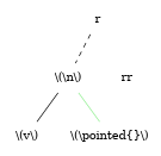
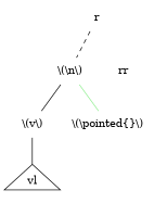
  graph {
    splines=false
    node [shape=none]
    n1 [label="\\(\\n\\)"]
    r
    rr
    n4 [label="\\(v\\)"]
    n5 [label="\\(\\pointed{}\\)"]
+   vl [shape=triangle]
    n1 -- n4
    n1 -- n5 [color=lightgreen]
    r -- n1 [style=dashed]
    r -- rr [style=invis]
+   n4 -- vl [headport=n]
  }
